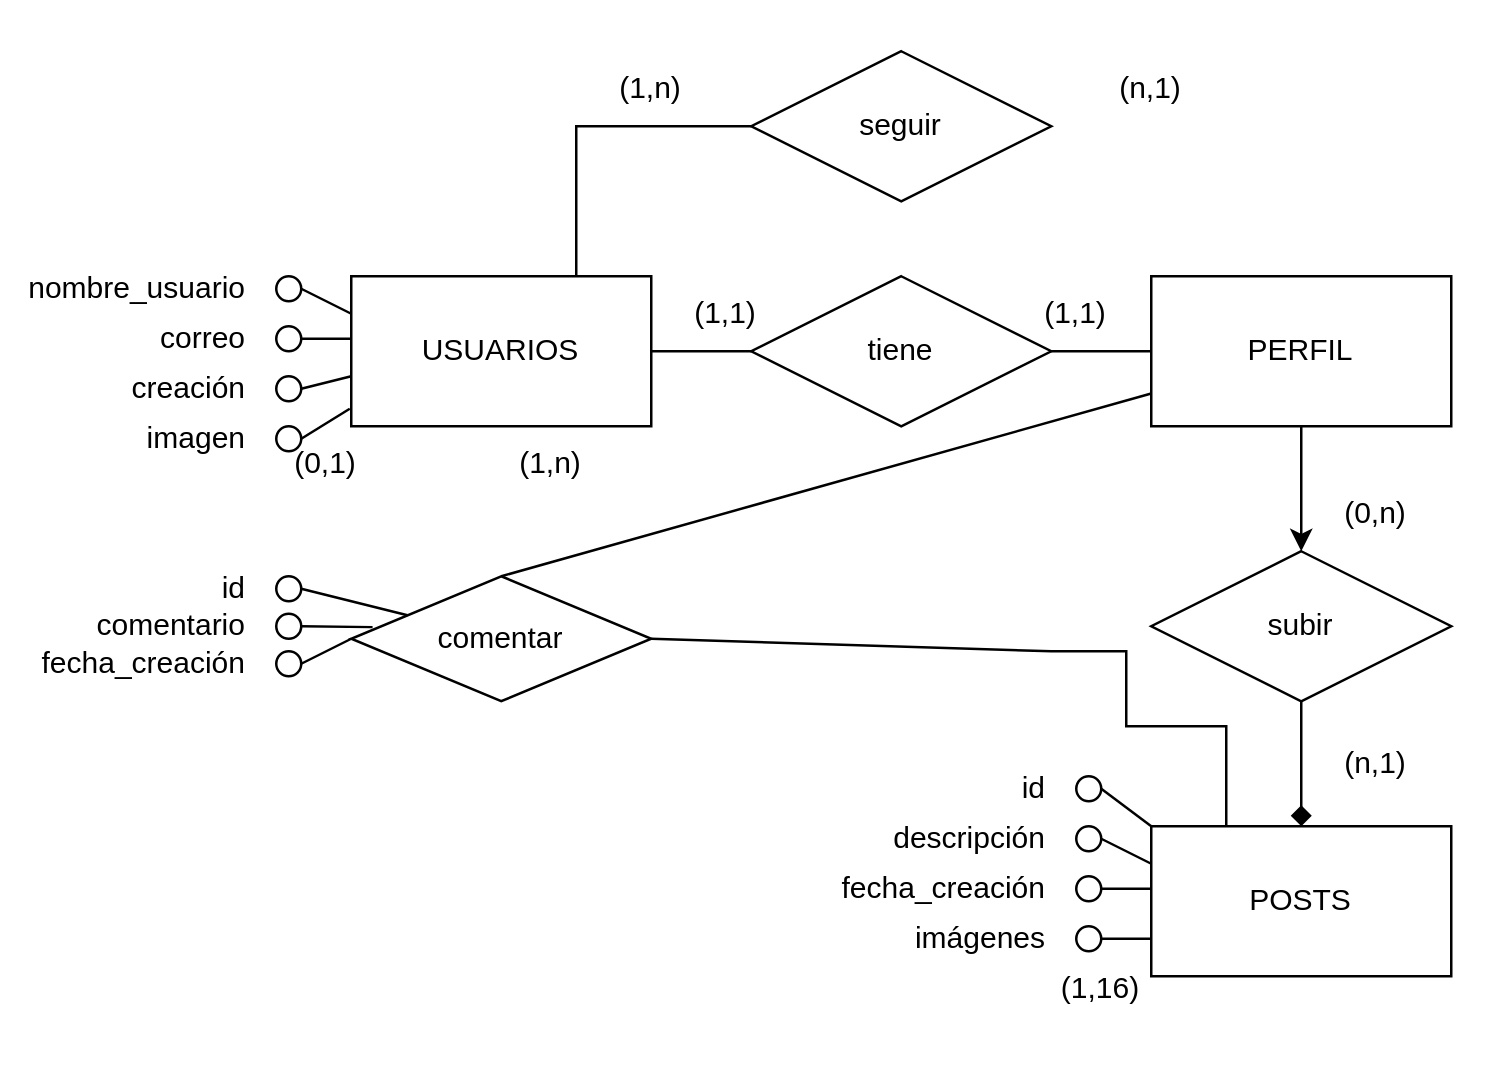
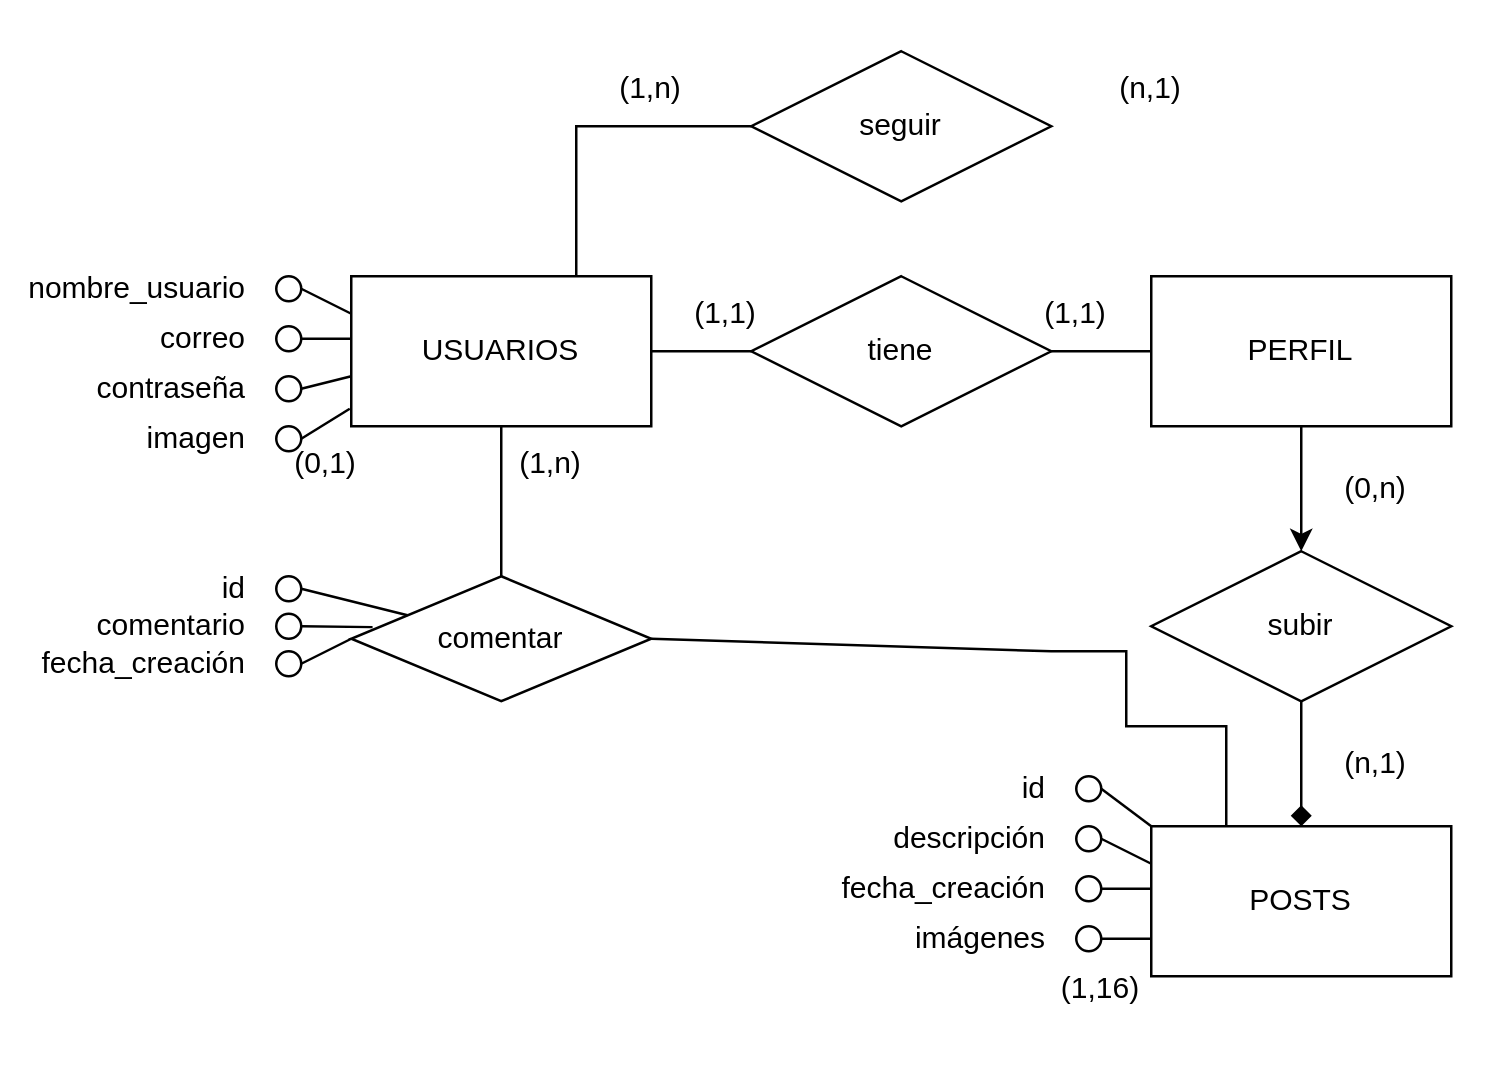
  <mxCell id="0" />
  <mxCell id="1" parent="0" />
  <mxCell id="2" value="USUARIOS" style="rounded=0;whiteSpace=wrap;html=1;" vertex="1" parent="1"><mxGeometry x="140" y="110" width="120" height="60" as="geometry" /></mxCell>
  <mxCell id="3" value="PERFIL" style="rounded=0;whiteSpace=wrap;html=1;" vertex="1" parent="1"><mxGeometry x="460" y="110" width="120" height="60" as="geometry" /></mxCell>
  <mxCell id="4" value="POSTS" style="rounded=0;whiteSpace=wrap;html=1;" vertex="1" parent="1"><mxGeometry x="460" y="330" width="120" height="60" as="geometry" /></mxCell>
  <mxCell id="5" value="tiene" style="shape=rhombus;perimeter=rhombusPerimeter;whiteSpace=wrap;html=1;align=center;" vertex="1" parent="1"><mxGeometry x="300" y="110" width="120" height="60" as="geometry" /></mxCell>
  <mxCell id="6" value="" style="endArrow=none;html=1;rounded=0;exitX=1;exitY=0.5;exitDx=0;exitDy=0;entryX=0;entryY=0.5;entryDx=0;entryDy=0;" edge="1" parent="1" source="2" target="5"><mxGeometry width="50" height="50" relative="1" as="geometry"><mxPoint x="330" y="200" as="sourcePoint" /><mxPoint x="380" y="150" as="targetPoint" /></mxGeometry></mxCell>
  <mxCell id="7" value="" style="endArrow=none;html=1;rounded=0;exitX=0;exitY=0.5;exitDx=0;exitDy=0;entryX=1;entryY=0.5;entryDx=0;entryDy=0;" edge="1" parent="1" source="3" target="5"><mxGeometry width="50" height="50" relative="1" as="geometry"><mxPoint x="270" y="150" as="sourcePoint" /><mxPoint x="310" y="150" as="targetPoint" /></mxGeometry></mxCell>
  <mxCell id="8" value="(1,1)" style="text;html=1;strokeColor=none;fillColor=none;align=center;verticalAlign=middle;whiteSpace=wrap;rounded=0;" vertex="1" parent="1"><mxGeometry x="260" y="110" width="60" height="30" as="geometry" /></mxCell>
  <mxCell id="9" value="(1,1)" style="text;html=1;strokeColor=none;fillColor=none;align=center;verticalAlign=middle;whiteSpace=wrap;rounded=0;" vertex="1" parent="1"><mxGeometry x="400" y="110" width="60" height="30" as="geometry" /></mxCell>
  <mxCell id="10" value="subir" style="shape=rhombus;perimeter=rhombusPerimeter;whiteSpace=wrap;html=1;align=center;" vertex="1" parent="1"><mxGeometry x="460" y="220" width="120" height="60" as="geometry" /></mxCell>
  <mxCell id="11" value="" style="endArrow=classic;html=1;rounded=0;exitX=0.5;exitY=1;exitDx=0;exitDy=0;entryX=0.5;entryY=0;entryDx=0;entryDy=0;" edge="1" parent="1" source="3" target="10"><mxGeometry width="50" height="50" relative="1" as="geometry"><mxPoint x="330" y="200" as="sourcePoint" /><mxPoint x="380" y="150" as="targetPoint" /></mxGeometry></mxCell>
  <mxCell id="12" value="" style="endArrow=diamond;html=1;rounded=0;exitX=0.5;exitY=1;exitDx=0;exitDy=0;entryX=0.5;entryY=0;entryDx=0;entryDy=0;" edge="1" parent="1" source="10" target="4"><mxGeometry width="50" height="50" relative="1" as="geometry"><mxPoint x="530" y="180" as="sourcePoint" /><mxPoint x="530" y="230" as="targetPoint" /></mxGeometry></mxCell>
- <mxCell id="13" value="(0,n)" style="text;html=1;strokeColor=none;fillColor=none;align=center;verticalAlign=middle;whiteSpace=wrap;rounded=0;" vertex="1" parent="1"><mxGeometry x="520" y="190" width="60" height="30" as="geometry" /></mxCell>
+ <mxCell id="13" value="(0,n)" style="text;html=1;strokeColor=none;fillColor=none;align=center;verticalAlign=middle;whiteSpace=wrap;rounded=0;" vertex="1" parent="1"><mxGeometry x="520" y="180" width="60" height="30" as="geometry" /></mxCell>
  <mxCell id="14" value="(n,1)" style="text;html=1;strokeColor=none;fillColor=none;align=center;verticalAlign=middle;whiteSpace=wrap;rounded=0;" vertex="1" parent="1"><mxGeometry x="520" y="290" width="60" height="30" as="geometry" /></mxCell>
  <mxCell id="15" value="seguir" style="shape=rhombus;perimeter=rhombusPerimeter;whiteSpace=wrap;html=1;align=center;" vertex="1" parent="1"><mxGeometry x="300" y="20" width="120" height="60" as="geometry" /></mxCell>
  <mxCell id="16" value="" style="endArrow=none;html=1;rounded=0;exitX=0.75;exitY=0;exitDx=0;exitDy=0;entryX=0;entryY=0.5;entryDx=0;entryDy=0;" edge="1" parent="1" source="2" target="15"><mxGeometry width="50" height="50" relative="1" as="geometry"><mxPoint x="330" y="200" as="sourcePoint" /><mxPoint x="380" y="150" as="targetPoint" /><Array as="points"><mxPoint x="230" y="50" /></Array></mxGeometry></mxCell>
  <mxCell id="17" value="(1,n)" style="text;html=1;strokeColor=none;fillColor=none;align=center;verticalAlign=middle;whiteSpace=wrap;rounded=0;" vertex="1" parent="1"><mxGeometry x="230" y="20" width="60" height="30" as="geometry" /></mxCell>
  <mxCell id="18" value="(n,1)" style="text;html=1;strokeColor=none;fillColor=none;align=center;verticalAlign=middle;whiteSpace=wrap;rounded=0;" vertex="1" parent="1"><mxGeometry x="430" y="20" width="60" height="30" as="geometry" /></mxCell>
  <mxCell id="19" value="correo" style="text;html=1;strokeColor=none;fillColor=none;align=right;verticalAlign=middle;whiteSpace=wrap;rounded=0;" vertex="1" parent="1"><mxGeometry x="40" y="120" width="60" height="30" as="geometry" /></mxCell>
- <mxCell id="20" value="creación" style="text;html=1;strokeColor=none;fillColor=none;align=right;verticalAlign=middle;whiteSpace=wrap;rounded=0;" vertex="1" parent="1"><mxGeometry x="40" y="140" width="60" height="30" as="geometry" /></mxCell>
+ <mxCell id="20" value="contraseña" style="text;html=1;strokeColor=none;fillColor=none;align=right;verticalAlign=middle;whiteSpace=wrap;rounded=0;" vertex="1" parent="1"><mxGeometry x="40" y="140" width="60" height="30" as="geometry" /></mxCell>
  <mxCell id="21" value="nombre_usuario" style="text;html=1;strokeColor=none;fillColor=none;align=right;verticalAlign=middle;whiteSpace=wrap;rounded=0;" vertex="1" parent="1"><mxGeometry x="40" y="100" width="60" height="30" as="geometry" /></mxCell>
  <mxCell id="22" value="imagen" style="text;html=1;strokeColor=none;fillColor=none;align=right;verticalAlign=middle;whiteSpace=wrap;rounded=0;" vertex="1" parent="1"><mxGeometry x="20" y="160" width="80" height="30" as="geometry" /></mxCell>
  <mxCell id="23" value="" style="ellipse;whiteSpace=wrap;html=1;aspect=fixed;fillColor=#FFFFFF;fontSize=7;" vertex="1" parent="1"><mxGeometry x="110" y="130" width="10" height="10" as="geometry" /></mxCell>
  <mxCell id="24" value="" style="ellipse;whiteSpace=wrap;html=1;aspect=fixed;fillColor=none;fontSize=7;" vertex="1" parent="1"><mxGeometry x="110" y="150" width="10" height="10" as="geometry" /></mxCell>
  <mxCell id="25" value="" style="ellipse;whiteSpace=wrap;html=1;aspect=fixed;fillColor=none;fontSize=7;" vertex="1" parent="1"><mxGeometry x="110" y="170" width="10" height="10" as="geometry" /></mxCell>
  <mxCell id="26" value="" style="ellipse;whiteSpace=wrap;html=1;aspect=fixed;fillColor=#FFFFFF;fontSize=7;" vertex="1" parent="1"><mxGeometry x="110" y="110" width="10" height="10" as="geometry" /></mxCell>
  <mxCell id="27" value="" style="endArrow=none;html=1;rounded=0;fontSize=7;exitX=1;exitY=0.5;exitDx=0;exitDy=0;entryX=0;entryY=0.25;entryDx=0;entryDy=0;" edge="1" parent="1" source="26" target="2"><mxGeometry width="50" height="50" relative="1" as="geometry"><mxPoint x="230" y="170" as="sourcePoint" /><mxPoint x="280" y="120" as="targetPoint" /></mxGeometry></mxCell>
  <mxCell id="28" value="" style="endArrow=none;html=1;rounded=0;fontSize=7;exitX=1;exitY=0.5;exitDx=0;exitDy=0;" edge="1" parent="1" source="23"><mxGeometry width="50" height="50" relative="1" as="geometry"><mxPoint x="130" y="125" as="sourcePoint" /><mxPoint x="140" y="135" as="targetPoint" /></mxGeometry></mxCell>
  <mxCell id="29" value="" style="endArrow=none;html=1;rounded=0;fontSize=7;exitX=1;exitY=0.5;exitDx=0;exitDy=0;" edge="1" parent="1" source="24"><mxGeometry width="50" height="50" relative="1" as="geometry"><mxPoint x="140" y="135" as="sourcePoint" /><mxPoint x="140" y="150" as="targetPoint" /></mxGeometry></mxCell>
  <mxCell id="30" value="" style="endArrow=none;html=1;rounded=0;fontSize=7;exitX=1;exitY=0.5;exitDx=0;exitDy=0;entryX=-0.005;entryY=0.883;entryDx=0;entryDy=0;entryPerimeter=0;" edge="1" parent="1" source="25" target="2"><mxGeometry width="50" height="50" relative="1" as="geometry"><mxPoint x="150" y="145" as="sourcePoint" /><mxPoint x="170" y="155" as="targetPoint" /></mxGeometry></mxCell>
  <mxCell id="31" value="(0,1)" style="text;html=1;strokeColor=none;fillColor=none;align=center;verticalAlign=middle;whiteSpace=wrap;rounded=0;" vertex="1" parent="1"><mxGeometry x="100" y="170" width="60" height="30" as="geometry" /></mxCell>
  <mxCell id="32" value="fecha_creación" style="text;html=1;strokeColor=none;fillColor=none;align=right;verticalAlign=middle;whiteSpace=wrap;rounded=0;" vertex="1" parent="1"><mxGeometry x="360" y="340" width="60" height="30" as="geometry" /></mxCell>
  <mxCell id="33" value="descripción" style="text;html=1;strokeColor=none;fillColor=none;align=right;verticalAlign=middle;whiteSpace=wrap;rounded=0;" vertex="1" parent="1"><mxGeometry x="360" y="320" width="60" height="30" as="geometry" /></mxCell>
  <mxCell id="34" value="imágenes" style="text;html=1;strokeColor=none;fillColor=none;align=right;verticalAlign=middle;whiteSpace=wrap;rounded=0;" vertex="1" parent="1"><mxGeometry x="340" y="360" width="80" height="30" as="geometry" /></mxCell>
  <mxCell id="35" value="" style="ellipse;whiteSpace=wrap;html=1;aspect=fixed;fillColor=none;fontSize=7;" vertex="1" parent="1"><mxGeometry x="430" y="350" width="10" height="10" as="geometry" /></mxCell>
  <mxCell id="36" value="" style="ellipse;whiteSpace=wrap;html=1;aspect=fixed;fillColor=none;fontSize=7;" vertex="1" parent="1"><mxGeometry x="430" y="370" width="10" height="10" as="geometry" /></mxCell>
  <mxCell id="37" value="" style="ellipse;whiteSpace=wrap;html=1;aspect=fixed;fillColor=none;fontSize=7;" vertex="1" parent="1"><mxGeometry x="430" y="330" width="10" height="10" as="geometry" /></mxCell>
  <mxCell id="38" value="" style="endArrow=none;html=1;rounded=0;fontSize=7;exitX=1;exitY=0.5;exitDx=0;exitDy=0;entryX=0;entryY=0.25;entryDx=0;entryDy=0;" edge="1" parent="1" source="37"><mxGeometry width="50" height="50" relative="1" as="geometry"><mxPoint x="550" y="390" as="sourcePoint" /><mxPoint x="460" y="345" as="targetPoint" /></mxGeometry></mxCell>
  <mxCell id="39" value="" style="endArrow=none;html=1;rounded=0;fontSize=7;exitX=1;exitY=0.5;exitDx=0;exitDy=0;" edge="1" parent="1" source="35"><mxGeometry width="50" height="50" relative="1" as="geometry"><mxPoint x="450" y="345" as="sourcePoint" /><mxPoint x="460" y="355" as="targetPoint" /></mxGeometry></mxCell>
  <mxCell id="40" value="" style="endArrow=none;html=1;rounded=0;fontSize=7;exitX=1;exitY=0.5;exitDx=0;exitDy=0;entryX=0;entryY=0.75;entryDx=0;entryDy=0;" edge="1" parent="1" source="36" target="4"><mxGeometry width="50" height="50" relative="1" as="geometry"><mxPoint x="470" y="365" as="sourcePoint" /><mxPoint x="459.4" y="382.98" as="targetPoint" /></mxGeometry></mxCell>
  <mxCell id="41" value="(1,16)" style="text;html=1;strokeColor=none;fillColor=none;align=center;verticalAlign=middle;whiteSpace=wrap;rounded=0;" vertex="1" parent="1"><mxGeometry x="410" y="380" width="60" height="30" as="geometry" /></mxCell>
  <mxCell id="42" value="id" style="text;html=1;strokeColor=none;fillColor=none;align=right;verticalAlign=middle;whiteSpace=wrap;rounded=0;" vertex="1" parent="1"><mxGeometry x="360" y="300" width="60" height="30" as="geometry" /></mxCell>
  <mxCell id="43" value="" style="ellipse;whiteSpace=wrap;html=1;aspect=fixed;fillColor=#FFFFFF;fontSize=7;" vertex="1" parent="1"><mxGeometry x="430" y="310" width="10" height="10" as="geometry" /></mxCell>
  <mxCell id="44" value="" style="endArrow=none;html=1;rounded=0;fontSize=7;exitX=1;exitY=0.5;exitDx=0;exitDy=0;entryX=0;entryY=0;entryDx=0;entryDy=0;" edge="1" parent="1" source="43" target="4"><mxGeometry width="50" height="50" relative="1" as="geometry"><mxPoint x="450" y="345" as="sourcePoint" /><mxPoint x="470" y="355" as="targetPoint" /></mxGeometry></mxCell>
  <mxCell id="45" value="comentar" style="shape=rhombus;perimeter=rhombusPerimeter;whiteSpace=wrap;html=1;align=center;" vertex="1" parent="1"><mxGeometry x="140" y="230" width="120" height="50" as="geometry" /></mxCell>
- <mxCell id="46" value="" style="endArrow=none;html=1;rounded=0;fontSize=7;exitX=0.5;exitY=0;exitDx=0;exitDy=0;" edge="1" parent="1" source="45" target="3"><mxGeometry width="50" height="50" relative="1" as="geometry"><mxPoint x="450" y="325" as="sourcePoint" /><mxPoint x="470" y="340" as="targetPoint" /></mxGeometry></mxCell>
+ <mxCell id="46" value="" style="endArrow=none;html=1;rounded=0;fontSize=7;exitX=0.5;exitY=0;exitDx=0;exitDy=0;entryX=0.5;entryY=1;entryDx=0;entryDy=0;" edge="1" parent="1" source="45" target="2"><mxGeometry width="50" height="50" relative="1" as="geometry"><mxPoint x="450" y="325" as="sourcePoint" /><mxPoint x="470" y="340" as="targetPoint" /></mxGeometry></mxCell>
  <mxCell id="47" value="" style="endArrow=none;html=1;rounded=0;fontSize=7;exitX=1;exitY=0.5;exitDx=0;exitDy=0;entryX=0.25;entryY=0;entryDx=0;entryDy=0;" edge="1" parent="1" source="45" target="4"><mxGeometry width="50" height="50" relative="1" as="geometry"><mxPoint x="210" y="240" as="sourcePoint" /><mxPoint x="210" y="180" as="targetPoint" /><Array as="points"><mxPoint x="420" y="260" /><mxPoint x="450" y="260" /><mxPoint x="450" y="290" /><mxPoint x="490" y="290" /></Array></mxGeometry></mxCell>
  <mxCell id="48" value="(1,n)" style="text;html=1;strokeColor=none;fillColor=none;align=center;verticalAlign=middle;whiteSpace=wrap;rounded=0;" vertex="1" parent="1"><mxGeometry x="190" y="170" width="60" height="30" as="geometry" /></mxCell>
  <mxCell id="49" value="id" style="text;html=1;strokeColor=none;fillColor=none;align=right;verticalAlign=middle;whiteSpace=wrap;rounded=0;" vertex="1" parent="1"><mxGeometry x="40" y="220" width="60" height="30" as="geometry" /></mxCell>
  <mxCell id="50" value="comentario" style="text;html=1;strokeColor=none;fillColor=none;align=right;verticalAlign=middle;whiteSpace=wrap;rounded=0;" vertex="1" parent="1"><mxGeometry x="40" y="235" width="60" height="30" as="geometry" /></mxCell>
  <mxCell id="51" value="fecha_creación" style="text;html=1;strokeColor=none;fillColor=none;align=right;verticalAlign=middle;whiteSpace=wrap;rounded=0;" vertex="1" parent="1"><mxGeometry x="40" y="250" width="60" height="30" as="geometry" /></mxCell>
  <mxCell id="52" value="" style="ellipse;whiteSpace=wrap;html=1;aspect=fixed;fillColor=#FFFFFF;fontSize=7;" vertex="1" parent="1"><mxGeometry x="110" y="230" width="10" height="10" as="geometry" /></mxCell>
  <mxCell id="53" value="" style="ellipse;whiteSpace=wrap;html=1;aspect=fixed;fillColor=none;fontSize=7;" vertex="1" parent="1"><mxGeometry x="110" y="245" width="10" height="10" as="geometry" /></mxCell>
  <mxCell id="54" value="" style="ellipse;whiteSpace=wrap;html=1;aspect=fixed;fillColor=none;fontSize=7;" vertex="1" parent="1"><mxGeometry x="110" y="260" width="10" height="10" as="geometry" /></mxCell>
  <mxCell id="55" value="" style="endArrow=none;html=1;rounded=0;fontSize=7;exitX=1;exitY=0.5;exitDx=0;exitDy=0;" edge="1" parent="1" source="52" target="45"><mxGeometry width="50" height="50" relative="1" as="geometry"><mxPoint x="210" y="240" as="sourcePoint" /><mxPoint x="210" y="180" as="targetPoint" /></mxGeometry></mxCell>
  <mxCell id="56" value="" style="endArrow=none;html=1;rounded=0;fontSize=7;exitX=1;exitY=0.5;exitDx=0;exitDy=0;entryX=0.071;entryY=0.407;entryDx=0;entryDy=0;entryPerimeter=0;" edge="1" parent="1" source="53" target="45"><mxGeometry width="50" height="50" relative="1" as="geometry"><mxPoint x="130" y="245" as="sourcePoint" /><mxPoint x="173.077" y="258.462" as="targetPoint" /></mxGeometry></mxCell>
  <mxCell id="57" value="" style="endArrow=none;html=1;rounded=0;fontSize=7;exitX=0;exitY=0.5;exitDx=0;exitDy=0;entryX=1;entryY=0.5;entryDx=0;entryDy=0;" edge="1" parent="1" source="45" target="54"><mxGeometry width="50" height="50" relative="1" as="geometry"><mxPoint x="130" y="260" as="sourcePoint" /><mxPoint x="158.52" y="264.42" as="targetPoint" /></mxGeometry></mxCell>
